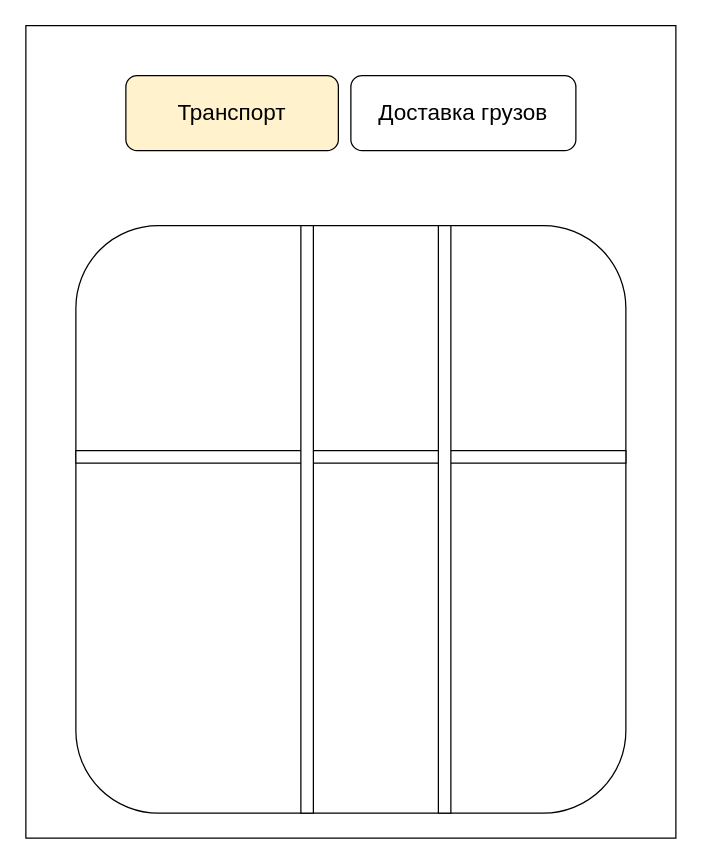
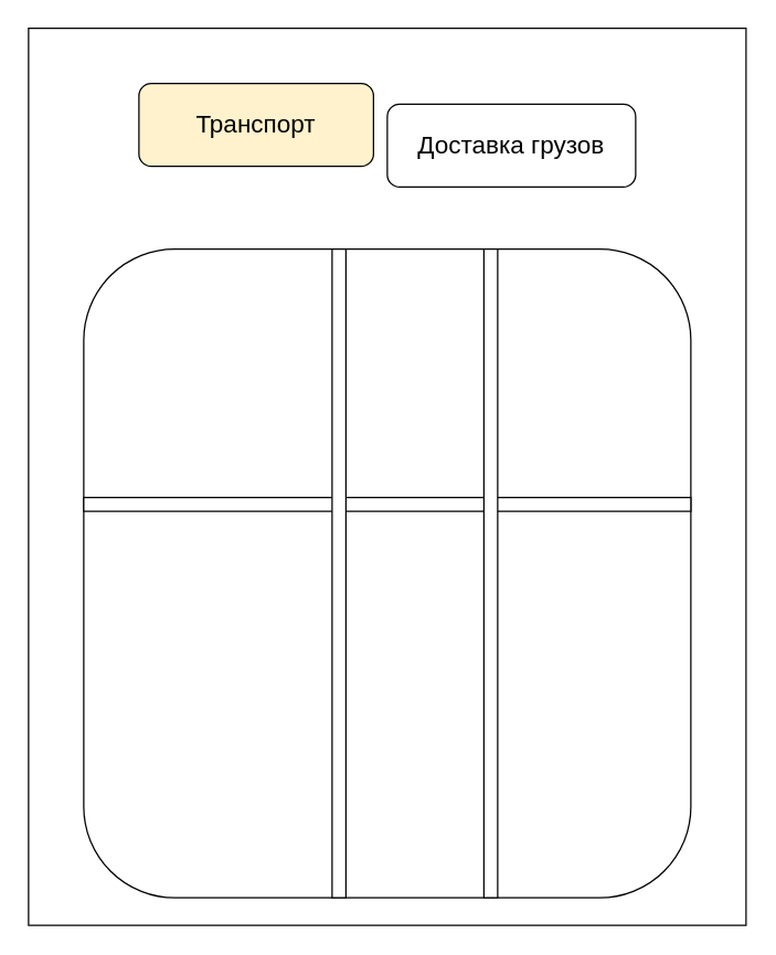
  <mxCell id="0" />
  <mxCell id="1" parent="0" />
  <mxCell id="2" value="" style="rounded=0;whiteSpace=wrap;html=1;" vertex="1" parent="1"><mxGeometry x="20" y="20" width="520" height="650" as="geometry" /></mxCell>
  <mxCell id="3" value="" style="rounded=1;whiteSpace=wrap;html=1;" vertex="1" parent="1"><mxGeometry x="60" y="180" width="440" height="470" as="geometry" /></mxCell>
  <mxCell id="4" value="&lt;font style=&quot;font-size: 18px&quot;&gt;Транспорт&lt;/font&gt;" style="rounded=1;whiteSpace=wrap;html=1;fillColor=#fff2cc;" vertex="1" parent="1"><mxGeometry x="100" y="60" width="170" height="60" as="geometry" /></mxCell>
- <mxCell id="5" value="&lt;font style=&quot;font-size: 18px&quot;&gt;Доставка грузов&lt;/font&gt;" style="rounded=1;whiteSpace=wrap;html=1;" vertex="1" parent="1"><mxGeometry x="280" y="60" width="180" height="60" as="geometry" /></mxCell>
+ <mxCell id="5" value="&lt;font style=&quot;font-size: 18px&quot;&gt;Доставка грузов&lt;/font&gt;" style="rounded=1;whiteSpace=wrap;html=1;" vertex="1" parent="1"><mxGeometry x="280" y="75" width="180" height="60" as="geometry" /></mxCell>
  <mxCell id="6" value="" style="rounded=0;whiteSpace=wrap;html=1;" vertex="1" parent="1"><mxGeometry x="60" y="360" width="440" height="10" as="geometry" /></mxCell>
  <mxCell id="7" value="" style="rounded=0;whiteSpace=wrap;html=1;" vertex="1" parent="1"><mxGeometry x="240" y="180" width="10" height="470" as="geometry" /></mxCell>
  <mxCell id="8" value="" style="rounded=0;whiteSpace=wrap;html=1;" vertex="1" parent="1"><mxGeometry x="350" y="180" width="10" height="470" as="geometry" /></mxCell>
